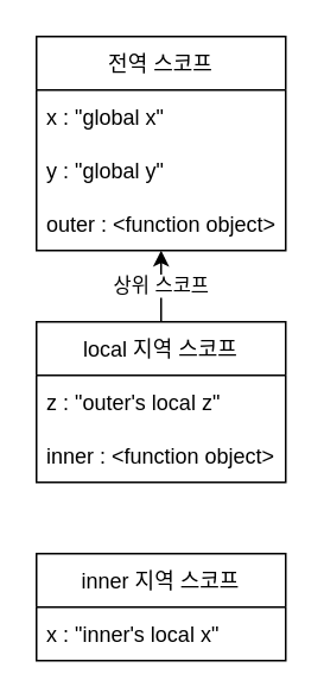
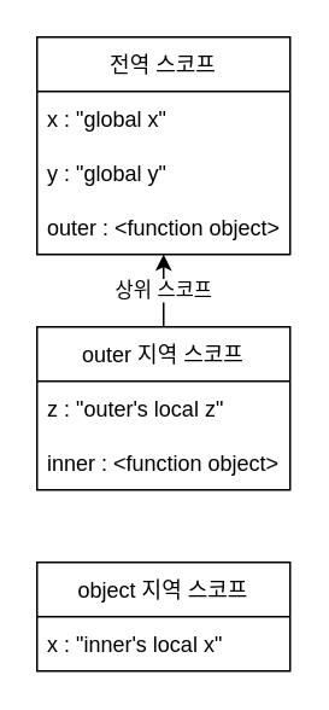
  <mxCell id="0" />
  <mxCell id="1" parent="0" />
- <mxCell id="2" value="inner 지역 스코프" style="swimlane;fontStyle=0;childLayout=stackLayout;horizontal=1;startSize=30;horizontalStack=0;resizeParent=1;resizeParentMax=0;resizeLast=0;collapsible=1;marginBottom=0;" vertex="1" parent="1"><mxGeometry x="20" y="310" width="140" height="60" as="geometry" /></mxCell>
+ <mxCell id="2" value="object 지역 스코프" style="swimlane;fontStyle=0;childLayout=stackLayout;horizontal=1;startSize=30;horizontalStack=0;resizeParent=1;resizeParentMax=0;resizeLast=0;collapsible=1;marginBottom=0;" vertex="1" parent="1"><mxGeometry x="20" y="310" width="140" height="60" as="geometry" /></mxCell>
  <mxCell id="3" value="x : &quot;inner's local x&quot;" style="text;strokeColor=none;fillColor=none;align=left;verticalAlign=middle;spacingLeft=4;spacingRight=4;overflow=hidden;points=[[0,0.5],[1,0.5]];portConstraint=eastwest;rotatable=0;" vertex="1" parent="2"><mxGeometry y="30" width="140" height="30" as="geometry" /></mxCell>
- <mxCell id="4" value="local 지역 스코프" style="swimlane;fontStyle=0;childLayout=stackLayout;horizontal=1;startSize=30;horizontalStack=0;resizeParent=1;resizeParentMax=0;resizeLast=0;collapsible=1;marginBottom=0;" vertex="1" parent="1"><mxGeometry x="20" y="180" width="140" height="90" as="geometry" /></mxCell>
+ <mxCell id="4" value="outer 지역 스코프" style="swimlane;fontStyle=0;childLayout=stackLayout;horizontal=1;startSize=30;horizontalStack=0;resizeParent=1;resizeParentMax=0;resizeLast=0;collapsible=1;marginBottom=0;" vertex="1" parent="1"><mxGeometry x="20" y="180" width="140" height="90" as="geometry" /></mxCell>
  <mxCell id="5" value="z : &quot;outer's local z&quot;" style="text;strokeColor=none;fillColor=none;align=left;verticalAlign=middle;spacingLeft=4;spacingRight=4;overflow=hidden;points=[[0,0.5],[1,0.5]];portConstraint=eastwest;rotatable=0;" vertex="1" parent="4"><mxGeometry y="30" width="140" height="30" as="geometry" /></mxCell>
  <mxCell id="6" value="inner : &lt;function object&gt;" style="text;strokeColor=none;fillColor=none;align=left;verticalAlign=middle;spacingLeft=4;spacingRight=4;overflow=hidden;points=[[0,0.5],[1,0.5]];portConstraint=eastwest;rotatable=0;" vertex="1" parent="4"><mxGeometry y="60" width="140" height="30" as="geometry" /></mxCell>
  <mxCell id="7" value="전역 스코프" style="swimlane;fontStyle=0;childLayout=stackLayout;horizontal=1;startSize=30;horizontalStack=0;resizeParent=1;resizeParentMax=0;resizeLast=0;collapsible=1;marginBottom=0;" vertex="1" parent="1"><mxGeometry x="20" y="20" width="140" height="120" as="geometry" /></mxCell>
  <mxCell id="8" value="x : &quot;global x&quot;" style="text;strokeColor=none;fillColor=none;align=left;verticalAlign=middle;spacingLeft=4;spacingRight=4;overflow=hidden;points=[[0,0.5],[1,0.5]];portConstraint=eastwest;rotatable=0;" vertex="1" parent="7"><mxGeometry y="30" width="140" height="30" as="geometry" /></mxCell>
  <mxCell id="9" value="y : &quot;global y&quot;" style="text;strokeColor=none;fillColor=none;align=left;verticalAlign=middle;spacingLeft=4;spacingRight=4;overflow=hidden;points=[[0,0.5],[1,0.5]];portConstraint=eastwest;rotatable=0;" vertex="1" parent="7"><mxGeometry y="60" width="140" height="30" as="geometry" /></mxCell>
  <mxCell id="10" value="outer : &lt;function object&gt;" style="text;strokeColor=none;fillColor=none;align=left;verticalAlign=middle;spacingLeft=4;spacingRight=4;overflow=hidden;points=[[0,0.5],[1,0.5]];portConstraint=eastwest;rotatable=0;" vertex="1" parent="7"><mxGeometry y="90" width="140" height="30" as="geometry" /></mxCell>
  <mxCell id="11" value="상위 스코프" style="endArrow=classic;html=1;rounded=0;exitX=0.5;exitY=0;exitDx=0;exitDy=0;entryX=0.5;entryY=1;entryDx=0;entryDy=0;entryPerimeter=0;" edge="1" parent="1" source="4" target="10"><mxGeometry width="50" height="50" relative="1" as="geometry"><mxPoint x="70" y="170" as="sourcePoint" /><mxPoint x="-10" y="150" as="targetPoint" /></mxGeometry></mxCell>
